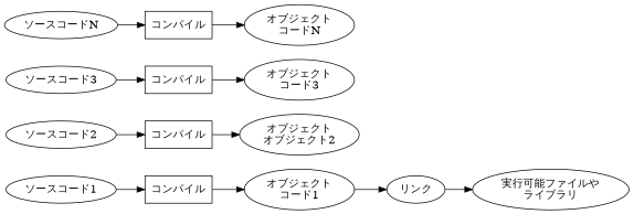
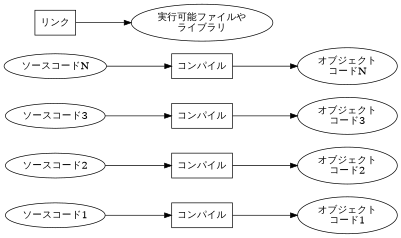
  digraph {
    rankdir=LR
    n1 [label="ソースコード1"]
    n2 [label="コンパイル" shape=box]
    n3 [label="オブジェクト\nコード1"]
    n4 [label="ソースコード2"]
    n5 [label="コンパイル" shape=box]
-   n6 [label="オブジェクト\nオブジェクト2"]
+   n6 [label="オブジェクト\nコード2"]
    n7 [label="ソースコード3"]
    n8 [label="コンパイル" shape=box]
    n9 [label="オブジェクト\nコード3"]
    n10 [label="ソースコードN"]
    n11 [label="コンパイル" shape=box]
    n12 [label="オブジェクト\nコードN"]
-   n13 [label="リンク" shape=ellipse]
+   n13 [label="リンク" shape=box]
    n14 [label="実行可能ファイルや\nライブラリ"]
    n1 -> n2
    n2 -> n3
-   n3 -> n13
    n4 -> n5
    n5 -> n6
    n7 -> n8
    n8 -> n9
    n10 -> n11
    n11 -> n12
    n13 -> n14
  }
